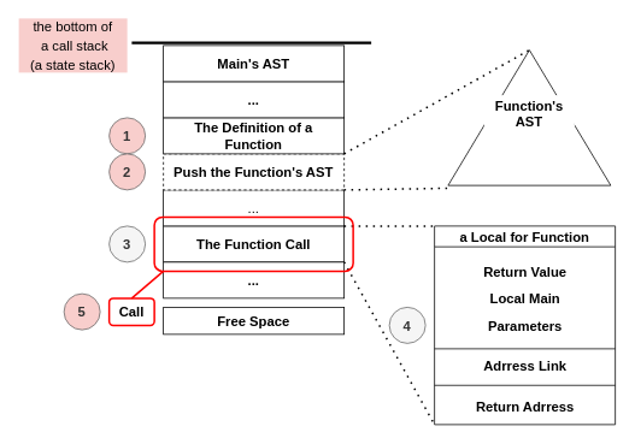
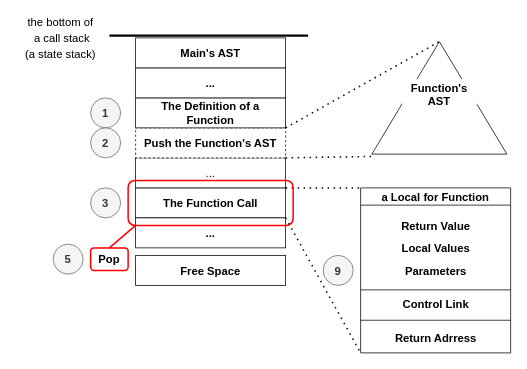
  <mxCell id="0" />
  <mxCell id="1" parent="0" />
- <mxCell id="2" value="&lt;font style=&quot;font-size: 15px&quot;&gt;the bottom of &lt;br&gt;&amp;nbsp;a call stack&lt;br&gt;(a state stack)&lt;br&gt;&lt;/font&gt;" style="rounded=0;whiteSpace=wrap;html=1;dashed=1;dashPattern=1 1;fontSize=18;strokeColor=none;fillColor=#f8cecc;" vertex="1" parent="1"><mxGeometry x="20" y="20" width="120" height="60" as="geometry" /></mxCell>
+ <mxCell id="2" value="&lt;font style=&quot;font-size: 15px&quot;&gt;the bottom of &lt;br&gt;&amp;nbsp;a call stack&lt;br&gt;(a state stack)&lt;br&gt;&lt;/font&gt;" style="rounded=0;whiteSpace=wrap;html=1;dashed=1;dashPattern=1 1;fontSize=18;strokeColor=none;" vertex="1" parent="1"><mxGeometry x="20" y="20" width="120" height="60" as="geometry" /></mxCell>
  <mxCell id="3" value="a Local for Function" style="swimlane;fillColor=default;fontSize=15;" vertex="1" parent="1"><mxGeometry x="480" y="250" width="200" height="220" as="geometry" /></mxCell>
  <mxCell id="4" value="&lt;b&gt;&lt;font style=&quot;font-size: 15px&quot;&gt;Return Value&lt;/font&gt;&lt;/b&gt;" style="text;html=1;align=center;verticalAlign=middle;resizable=0;points=[];autosize=1;strokeColor=none;fillColor=none;" vertex="1" parent="3"><mxGeometry x="45" y="40" width="110" height="20" as="geometry" /></mxCell>
- <mxCell id="5" value="&lt;span style=&quot;font-size: 15px&quot;&gt;&lt;b&gt;Local Main&lt;/b&gt;&lt;/span&gt;" style="text;html=1;align=center;verticalAlign=middle;resizable=0;points=[];autosize=1;strokeColor=none;fillColor=none;" vertex="1" parent="3"><mxGeometry x="45" y="70" width="110" height="20" as="geometry" /></mxCell>
+ <mxCell id="5" value="&lt;span style=&quot;font-size: 15px&quot;&gt;&lt;b&gt;Local Values&lt;/b&gt;&lt;/span&gt;" style="text;html=1;align=center;verticalAlign=middle;resizable=0;points=[];autosize=1;strokeColor=none;fillColor=none;" vertex="1" parent="3"><mxGeometry x="45" y="70" width="110" height="20" as="geometry" /></mxCell>
  <mxCell id="6" value="&lt;span style=&quot;font-size: 15px&quot;&gt;&lt;b&gt;Parameters&lt;/b&gt;&lt;/span&gt;" style="text;html=1;align=center;verticalAlign=middle;resizable=0;points=[];autosize=1;strokeColor=none;fillColor=none;" vertex="1" parent="3"><mxGeometry x="50" y="100" width="100" height="20" as="geometry" /></mxCell>
  <mxCell id="7" value="" style="endArrow=none;html=1;rounded=0;entryX=1;entryY=0.5;entryDx=0;entryDy=0;exitX=0;exitY=0.5;exitDx=0;exitDy=0;" edge="1" parent="3"><mxGeometry width="50" height="50" relative="1" as="geometry"><mxPoint y="136" as="sourcePoint" /><mxPoint x="200" y="136" as="targetPoint" /></mxGeometry></mxCell>
- <mxCell id="8" value="&lt;span style=&quot;font-size: 15px&quot;&gt;&lt;b&gt;Adrress Link&lt;/b&gt;&lt;/span&gt;" style="text;html=1;align=center;verticalAlign=middle;resizable=0;points=[];autosize=1;strokeColor=none;fillColor=none;" vertex="1" parent="3"><mxGeometry x="50" y="145" width="100" height="20" as="geometry" /></mxCell>
+ <mxCell id="8" value="&lt;span style=&quot;font-size: 15px&quot;&gt;&lt;b&gt;Control Link&lt;/b&gt;&lt;/span&gt;" style="text;html=1;align=center;verticalAlign=middle;resizable=0;points=[];autosize=1;strokeColor=none;fillColor=none;" vertex="1" parent="3"><mxGeometry x="50" y="145" width="100" height="20" as="geometry" /></mxCell>
  <mxCell id="9" value="&lt;span style=&quot;font-size: 15px&quot;&gt;&lt;b&gt;Return Adrress&lt;/b&gt;&lt;/span&gt;" style="text;html=1;align=center;verticalAlign=middle;resizable=0;points=[];autosize=1;strokeColor=none;fillColor=none;" vertex="1" parent="3"><mxGeometry x="40" y="190" width="120" height="20" as="geometry" /></mxCell>
  <mxCell id="10" value="" style="endArrow=none;html=1;rounded=0;exitX=0;exitY=0.75;exitDx=0;exitDy=0;entryX=1;entryY=0.75;entryDx=0;entryDy=0;" edge="1" parent="1"><mxGeometry width="50" height="50" relative="1" as="geometry"><mxPoint x="480" y="426.5" as="sourcePoint" /><mxPoint x="680" y="426.5" as="targetPoint" /></mxGeometry></mxCell>
  <mxCell id="11" value="&lt;b&gt;The Function Call&lt;/b&gt;" style="rounded=0;whiteSpace=wrap;html=1;fontSize=15;fillColor=default;" vertex="1" parent="1"><mxGeometry x="180" y="250" width="200" height="40" as="geometry" /></mxCell>
  <mxCell id="12" value="" style="endArrow=none;html=1;rounded=0;fontSize=15;strokeColor=#000000;strokeWidth=3;" edge="1" parent="1"><mxGeometry width="50" height="50" relative="1" as="geometry"><mxPoint x="145" y="47" as="sourcePoint" /><mxPoint x="410" y="47" as="targetPoint" /></mxGeometry></mxCell>
- <mxCell id="13" value="&lt;b&gt;1&lt;/b&gt;" style="ellipse;whiteSpace=wrap;html=1;aspect=fixed;fontSize=15;fillColor=#f8cecc;fontColor=#333333;strokeColor=#666666;" vertex="1" parent="1"><mxGeometry x="120" y="130" width="40" height="40" as="geometry" /></mxCell>
+ <mxCell id="13" value="&lt;b&gt;1&lt;/b&gt;" style="ellipse;whiteSpace=wrap;html=1;aspect=fixed;fontSize=15;fillColor=#f5f5f5;fontColor=#333333;strokeColor=#666666;" vertex="1" parent="1"><mxGeometry x="120" y="130" width="40" height="40" as="geometry" /></mxCell>
  <mxCell id="14" value="..." style="rounded=0;whiteSpace=wrap;html=1;fontSize=15;fillColor=default;" vertex="1" parent="1"><mxGeometry x="180" y="210" width="200" height="40" as="geometry" /></mxCell>
  <mxCell id="15" value="&lt;b&gt;Push the Function's AST&lt;/b&gt;" style="rounded=0;whiteSpace=wrap;html=1;fontSize=15;fillColor=default;dashed=1;" vertex="1" parent="1"><mxGeometry x="180" y="170" width="200" height="40" as="geometry" /></mxCell>
  <mxCell id="16" value="&lt;b&gt;The Definition of a Function&lt;/b&gt;" style="rounded=0;whiteSpace=wrap;html=1;fontSize=15;fillColor=default;" vertex="1" parent="1"><mxGeometry x="180" y="130" width="200" height="40" as="geometry" /></mxCell>
  <mxCell id="17" value="&lt;b&gt;...&lt;/b&gt;" style="rounded=0;whiteSpace=wrap;html=1;fontSize=15;fillColor=default;" vertex="1" parent="1"><mxGeometry x="180" y="90" width="200" height="40" as="geometry" /></mxCell>
  <mxCell id="18" value="&lt;b&gt;Main's AST&lt;/b&gt;" style="rounded=0;whiteSpace=wrap;html=1;fontSize=15;fillColor=default;" vertex="1" parent="1"><mxGeometry x="180" y="50" width="200" height="40" as="geometry" /></mxCell>
- <mxCell id="19" value="&lt;b&gt;Free Space&lt;/b&gt;" style="rounded=0;whiteSpace=wrap;html=1;fontSize=15;fillColor=default;" vertex="1" parent="1"><mxGeometry x="180" y="340" width="200" height="30" as="geometry" /></mxCell>
+ <mxCell id="19" value="&lt;b&gt;Free Space&lt;/b&gt;" style="rounded=0;whiteSpace=wrap;html=1;fontSize=15;fillColor=default;" vertex="1" parent="1"><mxGeometry x="180" y="340" width="200" height="40" as="geometry" /></mxCell>
  <mxCell id="20" value="" style="endArrow=none;dashed=1;html=1;dashPattern=1 3;strokeWidth=2;rounded=0;fontSize=15;entryX=0;entryY=0;entryDx=0;entryDy=0;exitX=1;exitY=1;exitDx=0;exitDy=0;" edge="1" parent="1" source="14" target="3"><mxGeometry width="50" height="50" relative="1" as="geometry"><mxPoint x="780" y="430" as="sourcePoint" /><mxPoint x="560" y="310" as="targetPoint" /></mxGeometry></mxCell>
  <mxCell id="21" value="" style="endArrow=none;dashed=1;html=1;dashPattern=1 3;strokeWidth=2;rounded=0;fontSize=15;entryX=0;entryY=1;entryDx=0;entryDy=0;exitX=1;exitY=0;exitDx=0;exitDy=0;" edge="1" parent="1" source="26" target="3"><mxGeometry width="50" height="50" relative="1" as="geometry"><mxPoint x="690" y="460" as="sourcePoint" /><mxPoint x="560" y="310" as="targetPoint" /></mxGeometry></mxCell>
  <mxCell id="22" value="" style="triangle;whiteSpace=wrap;html=1;fontSize=15;fillColor=default;rotation=-90;" vertex="1" parent="1"><mxGeometry x="510" y="40" width="150" height="180" as="geometry" /></mxCell>
  <mxCell id="23" value="&lt;b&gt;Function's&lt;br&gt;AST&lt;/b&gt;" style="rounded=0;whiteSpace=wrap;html=1;fontSize=15;fillColor=default;strokeColor=none;" vertex="1" parent="1"><mxGeometry x="535" y="105" width="100" height="40" as="geometry" /></mxCell>
  <mxCell id="24" value="" style="endArrow=none;dashed=1;html=1;dashPattern=1 3;strokeWidth=2;rounded=0;fontSize=15;entryX=1;entryY=0.5;entryDx=0;entryDy=0;exitX=1;exitY=0;exitDx=0;exitDy=0;" edge="1" parent="1" source="15" target="22"><mxGeometry width="50" height="50" relative="1" as="geometry"><mxPoint x="450" y="40" as="sourcePoint" /><mxPoint x="530" y="210" as="targetPoint" /></mxGeometry></mxCell>
  <mxCell id="25" value="" style="endArrow=none;dashed=1;html=1;dashPattern=1 3;strokeWidth=2;rounded=0;fontSize=15;entryX=-0.021;entryY=-0.001;entryDx=0;entryDy=0;exitX=1;exitY=1;exitDx=0;exitDy=0;entryPerimeter=0;" edge="1" parent="1" source="15" target="22"><mxGeometry width="50" height="50" relative="1" as="geometry"><mxPoint x="400" y="190" as="sourcePoint" /><mxPoint x="540" y="220" as="targetPoint" /></mxGeometry></mxCell>
  <mxCell id="26" value="&lt;b&gt;...&lt;/b&gt;" style="rounded=0;whiteSpace=wrap;html=1;fontSize=15;fillColor=default;" vertex="1" parent="1"><mxGeometry x="180" y="290" width="200" height="40" as="geometry" /></mxCell>
  <mxCell id="27" value="&lt;b&gt;3&lt;/b&gt;" style="ellipse;whiteSpace=wrap;html=1;aspect=fixed;fontSize=15;fillColor=#f5f5f5;fontColor=#333333;strokeColor=#666666;" vertex="1" parent="1"><mxGeometry x="120" y="250" width="40" height="40" as="geometry" /></mxCell>
- <mxCell id="28" value="&lt;b&gt;2&lt;/b&gt;" style="ellipse;whiteSpace=wrap;html=1;aspect=fixed;fontSize=15;fillColor=#f8cecc;fontColor=#333333;strokeColor=#666666;" vertex="1" parent="1"><mxGeometry x="120" y="170" width="40" height="40" as="geometry" /></mxCell>
- <mxCell id="29" value="&lt;b&gt;4&lt;/b&gt;" style="ellipse;whiteSpace=wrap;html=1;aspect=fixed;fontSize=15;fillColor=#f5f5f5;fontColor=#333333;strokeColor=#666666;" vertex="1" parent="1"><mxGeometry x="430" y="340" width="40" height="40" as="geometry" /></mxCell>
- <mxCell id="30" value="&lt;b&gt;5&lt;/b&gt;" style="ellipse;whiteSpace=wrap;html=1;aspect=fixed;fontSize=15;fillColor=#f8cecc;fontColor=#333333;strokeColor=#666666;" vertex="1" parent="1"><mxGeometry x="70" y="325" width="40" height="40" as="geometry" /></mxCell>
+ <mxCell id="28" value="&lt;b&gt;2&lt;/b&gt;" style="ellipse;whiteSpace=wrap;html=1;aspect=fixed;fontSize=15;fillColor=#f5f5f5;fontColor=#333333;strokeColor=#666666;" vertex="1" parent="1"><mxGeometry x="120" y="170" width="40" height="40" as="geometry" /></mxCell>
+ <mxCell id="29" value="&lt;b&gt;9&lt;/b&gt;" style="ellipse;whiteSpace=wrap;html=1;aspect=fixed;fontSize=15;fillColor=#f5f5f5;fontColor=#333333;strokeColor=#666666;" vertex="1" parent="1"><mxGeometry x="430" y="340" width="40" height="40" as="geometry" /></mxCell>
+ <mxCell id="30" value="&lt;b&gt;5&lt;/b&gt;" style="ellipse;whiteSpace=wrap;html=1;aspect=fixed;fontSize=15;fillColor=#f5f5f5;fontColor=#333333;strokeColor=#666666;" vertex="1" parent="1"><mxGeometry x="70" y="325" width="40" height="40" as="geometry" /></mxCell>
  <mxCell id="31" value="" style="rounded=1;whiteSpace=wrap;html=1;fontSize=15;fillColor=none;strokeColor=#FF0000;strokeWidth=2;" vertex="1" parent="1"><mxGeometry x="170" y="240" width="220" height="60" as="geometry" /></mxCell>
  <mxCell id="32" value="" style="endArrow=none;html=1;rounded=0;fontSize=15;strokeColor=#FF0000;strokeWidth=2;entryX=0;entryY=0.25;entryDx=0;entryDy=0;exitX=0.5;exitY=0;exitDx=0;exitDy=0;" edge="1" parent="1" source="33" target="26"><mxGeometry width="50" height="50" relative="1" as="geometry"><mxPoint x="150" y="330" as="sourcePoint" /><mxPoint x="420" y="300" as="targetPoint" /></mxGeometry></mxCell>
- <mxCell id="33" value="&lt;b&gt;Call&lt;/b&gt;" style="rounded=1;whiteSpace=wrap;html=1;fontSize=15;strokeColor=#FF0000;strokeWidth=2;fillColor=none;" vertex="1" parent="1"><mxGeometry x="120" y="330" width="50" height="30" as="geometry" /></mxCell>
+ <mxCell id="33" value="&lt;b&gt;Pop&lt;/b&gt;" style="rounded=1;whiteSpace=wrap;html=1;fontSize=15;strokeColor=#FF0000;strokeWidth=2;fillColor=none;" vertex="1" parent="1"><mxGeometry x="120" y="330" width="50" height="30" as="geometry" /></mxCell>
